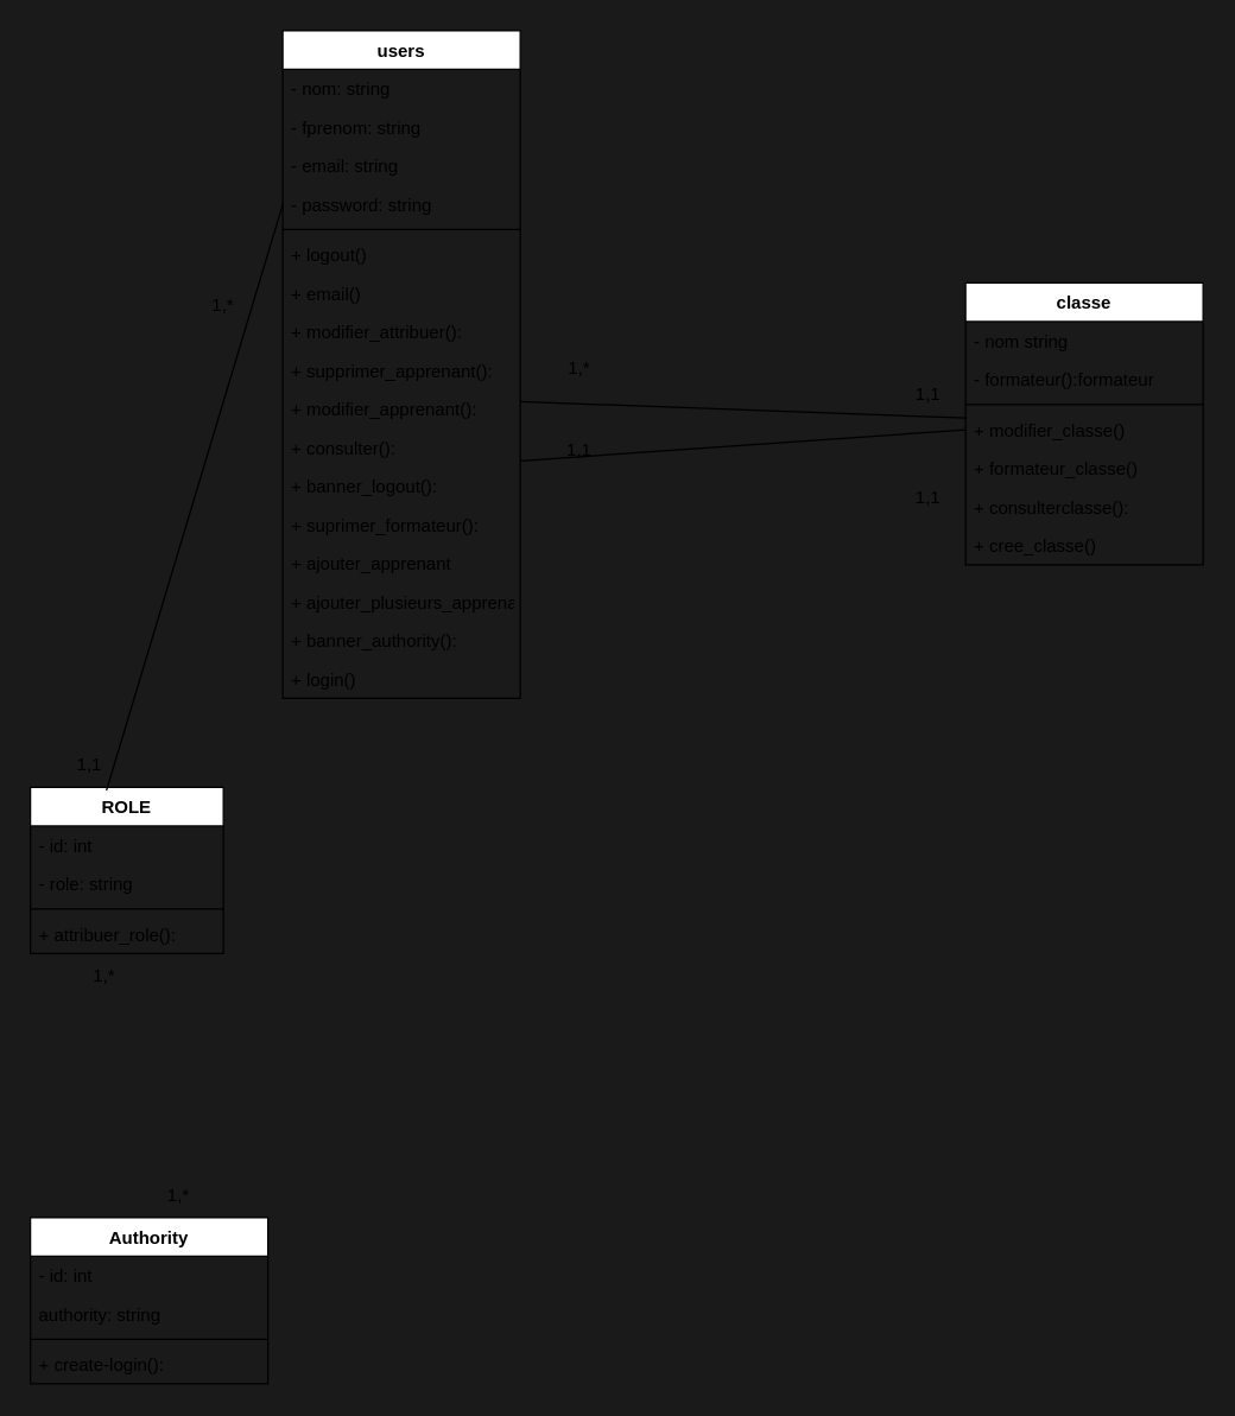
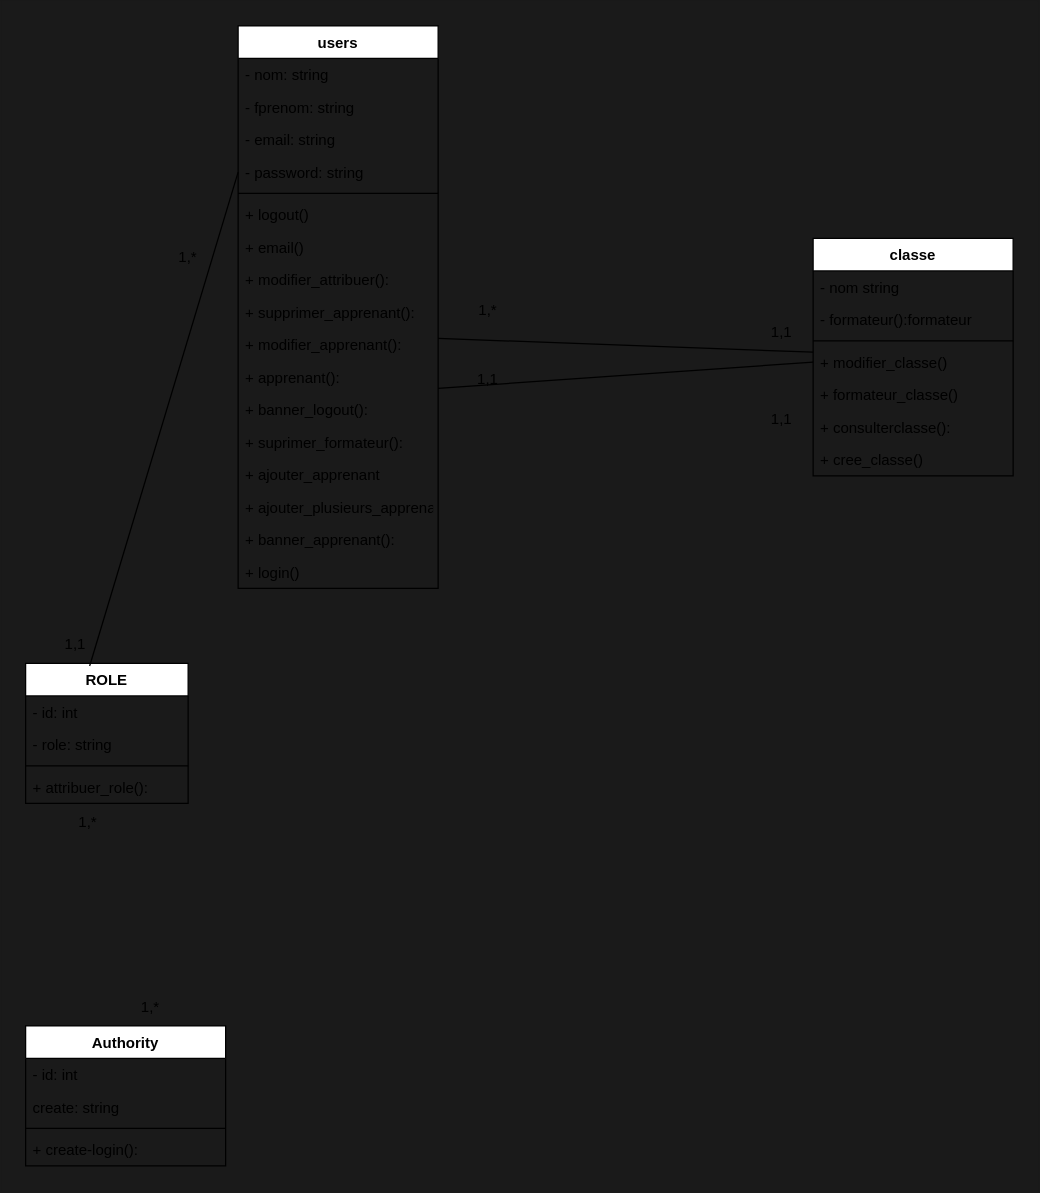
  <mxCell id="0" />
  <mxCell id="1" parent="0" />
  <mxCell id="2" value="users" style="swimlane;fontStyle=1;align=center;verticalAlign=top;childLayout=stackLayout;horizontal=1;startSize=26;horizontalStack=0;resizeParent=1;resizeParentMax=0;resizeLast=0;collapsible=1;marginBottom=0;" parent="1" vertex="1"><mxGeometry x="190" width="160" height="450" as="geometry" y="20" /></mxCell>
  <mxCell id="3" value="- nom: string" style="text;strokeColor=none;fillColor=none;align=left;verticalAlign=top;spacingLeft=4;spacingRight=4;overflow=hidden;rotatable=0;points=[[0,0.5],[1,0.5]];portConstraint=eastwest;" parent="2" vertex="1"><mxGeometry y="26" width="160" height="26" as="geometry" /></mxCell>
  <mxCell id="4" value="- fprenom: string" style="text;strokeColor=none;fillColor=none;align=left;verticalAlign=top;spacingLeft=4;spacingRight=4;overflow=hidden;rotatable=0;points=[[0,0.5],[1,0.5]];portConstraint=eastwest;" parent="2" vertex="1"><mxGeometry y="52" width="160" height="26" as="geometry" /></mxCell>
  <mxCell id="5" value="- email: string" style="text;strokeColor=none;fillColor=none;align=left;verticalAlign=top;spacingLeft=4;spacingRight=4;overflow=hidden;rotatable=0;points=[[0,0.5],[1,0.5]];portConstraint=eastwest;" parent="2" vertex="1"><mxGeometry y="78" width="160" height="26" as="geometry" /></mxCell>
  <mxCell id="6" value="- password: string" style="text;strokeColor=none;fillColor=none;align=left;verticalAlign=top;spacingLeft=4;spacingRight=4;overflow=hidden;rotatable=0;points=[[0,0.5],[1,0.5]];portConstraint=eastwest;" parent="2" vertex="1"><mxGeometry y="104" width="160" height="26" as="geometry" /></mxCell>
  <mxCell id="7" value="" style="line;strokeWidth=1;fillColor=none;align=left;verticalAlign=middle;spacingTop=-1;spacingLeft=3;spacingRight=3;rotatable=0;labelPosition=right;points=[];portConstraint=eastwest;strokeColor=inherit;" parent="2" vertex="1"><mxGeometry y="130" width="160" height="8" as="geometry" /></mxCell>
  <mxCell id="8" value="+ logout()" style="text;strokeColor=none;fillColor=none;align=left;verticalAlign=top;spacingLeft=4;spacingRight=4;overflow=hidden;rotatable=0;points=[[0,0.5],[1,0.5]];portConstraint=eastwest;" parent="2" vertex="1"><mxGeometry y="138" width="160" height="26" as="geometry" /></mxCell>
  <mxCell id="9" value="+ email()" style="text;strokeColor=none;fillColor=none;align=left;verticalAlign=top;spacingLeft=4;spacingRight=4;overflow=hidden;rotatable=0;points=[[0,0.5],[1,0.5]];portConstraint=eastwest;" parent="2" vertex="1"><mxGeometry y="164" width="160" height="26" as="geometry" /></mxCell>
  <mxCell id="10" value="+ modifier_attribuer(): " style="text;strokeColor=none;fillColor=none;align=left;verticalAlign=top;spacingLeft=4;spacingRight=4;overflow=hidden;rotatable=0;points=[[0,0.5],[1,0.5]];portConstraint=eastwest;" parent="2" vertex="1"><mxGeometry y="190" width="160" height="26" as="geometry" /></mxCell>
  <mxCell id="11" value="+ supprimer_apprenant(): " style="text;strokeColor=none;fillColor=none;align=left;verticalAlign=top;spacingLeft=4;spacingRight=4;overflow=hidden;rotatable=0;points=[[0,0.5],[1,0.5]];portConstraint=eastwest;" parent="2" vertex="1"><mxGeometry y="216" width="160" height="26" as="geometry" /></mxCell>
  <mxCell id="12" value="+ modifier_apprenant(): " style="text;strokeColor=none;fillColor=none;align=left;verticalAlign=top;spacingLeft=4;spacingRight=4;overflow=hidden;rotatable=0;points=[[0,0.5],[1,0.5]];portConstraint=eastwest;" parent="2" vertex="1"><mxGeometry y="242" width="160" height="26" as="geometry" /></mxCell>
- <mxCell id="13" value="+ consulter(): " style="text;strokeColor=none;fillColor=none;align=left;verticalAlign=top;spacingLeft=4;spacingRight=4;overflow=hidden;rotatable=0;points=[[0,0.5],[1,0.5]];portConstraint=eastwest;" parent="2" vertex="1"><mxGeometry y="268" width="160" height="26" as="geometry" /></mxCell>
+ <mxCell id="13" value="+ apprenant(): " style="text;strokeColor=none;fillColor=none;align=left;verticalAlign=top;spacingLeft=4;spacingRight=4;overflow=hidden;rotatable=0;points=[[0,0.5],[1,0.5]];portConstraint=eastwest;" parent="2" vertex="1"><mxGeometry y="268" width="160" height="26" as="geometry" /></mxCell>
  <mxCell id="14" value="+ banner_logout(): " style="text;strokeColor=none;fillColor=none;align=left;verticalAlign=top;spacingLeft=4;spacingRight=4;overflow=hidden;rotatable=0;points=[[0,0.5],[1,0.5]];portConstraint=eastwest;" parent="2" vertex="1"><mxGeometry y="294" width="160" height="26" as="geometry" /></mxCell>
  <mxCell id="15" value="+ suprimer_formateur(): " style="text;strokeColor=none;fillColor=none;align=left;verticalAlign=top;spacingLeft=4;spacingRight=4;overflow=hidden;rotatable=0;points=[[0,0.5],[1,0.5]];portConstraint=eastwest;" parent="2" vertex="1"><mxGeometry y="320" width="160" height="26" as="geometry" /></mxCell>
  <mxCell id="16" value="+ ajouter_apprenant" style="text;strokeColor=none;fillColor=none;align=left;verticalAlign=top;spacingLeft=4;spacingRight=4;overflow=hidden;rotatable=0;points=[[0,0.5],[1,0.5]];portConstraint=eastwest;" parent="2" vertex="1"><mxGeometry y="346" width="160" height="26" as="geometry" /></mxCell>
  <mxCell id="17" value="+ ajouter_plusieurs_apprenant" style="text;strokeColor=none;fillColor=none;align=left;verticalAlign=top;spacingLeft=4;spacingRight=4;overflow=hidden;rotatable=0;points=[[0,0.5],[1,0.5]];portConstraint=eastwest;" parent="2" vertex="1"><mxGeometry y="372" width="160" height="26" as="geometry" /></mxCell>
- <mxCell id="18" value="+ banner_authority(): " style="text;strokeColor=none;fillColor=none;align=left;verticalAlign=top;spacingLeft=4;spacingRight=4;overflow=hidden;rotatable=0;points=[[0,0.5],[1,0.5]];portConstraint=eastwest;" parent="2" vertex="1"><mxGeometry y="398" width="160" height="26" as="geometry" /></mxCell>
+ <mxCell id="18" value="+ banner_apprenant(): " style="text;strokeColor=none;fillColor=none;align=left;verticalAlign=top;spacingLeft=4;spacingRight=4;overflow=hidden;rotatable=0;points=[[0,0.5],[1,0.5]];portConstraint=eastwest;" parent="2" vertex="1"><mxGeometry y="398" width="160" height="26" as="geometry" /></mxCell>
  <mxCell id="19" value="+ login()" style="text;strokeColor=none;fillColor=none;align=left;verticalAlign=top;spacingLeft=4;spacingRight=4;overflow=hidden;rotatable=0;points=[[0,0.5],[1,0.5]];portConstraint=eastwest;" parent="2" vertex="1"><mxGeometry y="424" width="160" height="26" as="geometry" /></mxCell>
  <mxCell id="20" value="classe" style="swimlane;fontStyle=1;align=center;verticalAlign=top;childLayout=stackLayout;horizontal=1;startSize=26;horizontalStack=0;resizeParent=1;resizeParentMax=0;resizeLast=0;collapsible=1;marginBottom=0;" parent="1" vertex="1"><mxGeometry x="650" y="190" width="160" height="190" as="geometry" /></mxCell>
  <mxCell id="21" value="- nom string" style="text;strokeColor=none;fillColor=none;align=left;verticalAlign=top;spacingLeft=4;spacingRight=4;overflow=hidden;rotatable=0;points=[[0,0.5],[1,0.5]];portConstraint=eastwest;" parent="20" vertex="1"><mxGeometry y="26" width="160" height="26" as="geometry" /></mxCell>
  <mxCell id="22" value="- formateur():formateur" style="text;strokeColor=none;fillColor=none;align=left;verticalAlign=top;spacingLeft=4;spacingRight=4;overflow=hidden;rotatable=0;points=[[0,0.5],[1,0.5]];portConstraint=eastwest;" parent="20" vertex="1"><mxGeometry y="52" width="160" height="26" as="geometry" /></mxCell>
  <mxCell id="23" value="" style="line;strokeWidth=1;fillColor=none;align=left;verticalAlign=middle;spacingTop=-1;spacingLeft=3;spacingRight=3;rotatable=0;labelPosition=right;points=[];portConstraint=eastwest;strokeColor=inherit;" parent="20" vertex="1"><mxGeometry y="78" width="160" height="8" as="geometry" /></mxCell>
  <mxCell id="24" value="+ modifier_classe()" style="text;strokeColor=none;fillColor=none;align=left;verticalAlign=top;spacingLeft=4;spacingRight=4;overflow=hidden;rotatable=0;points=[[0,0.5],[1,0.5]];portConstraint=eastwest;" parent="20" vertex="1"><mxGeometry y="86" width="160" height="26" as="geometry" /></mxCell>
  <mxCell id="25" value="+ formateur_classe()" style="text;strokeColor=none;fillColor=none;align=left;verticalAlign=top;spacingLeft=4;spacingRight=4;overflow=hidden;rotatable=0;points=[[0,0.5],[1,0.5]];portConstraint=eastwest;" parent="20" vertex="1"><mxGeometry y="112" width="160" height="26" as="geometry" /></mxCell>
  <mxCell id="26" value="+ consulterclasse():" style="text;strokeColor=none;fillColor=none;align=left;verticalAlign=top;spacingLeft=4;spacingRight=4;overflow=hidden;rotatable=0;points=[[0,0.5],[1,0.5]];portConstraint=eastwest;" parent="20" vertex="1"><mxGeometry y="138" width="160" height="26" as="geometry" /></mxCell>
  <mxCell id="27" value="+ cree_classe()" style="text;strokeColor=none;fillColor=none;align=left;verticalAlign=top;spacingLeft=4;spacingRight=4;overflow=hidden;rotatable=0;points=[[0,0.5],[1,0.5]];portConstraint=eastwest;" parent="20" vertex="1"><mxGeometry y="164" width="160" height="26" as="geometry" /></mxCell>
  <mxCell id="28" value="Authority" style="swimlane;fontStyle=1;align=center;verticalAlign=top;childLayout=stackLayout;horizontal=1;startSize=26;horizontalStack=0;resizeParent=1;resizeParentMax=0;resizeLast=0;collapsible=1;marginBottom=0;" parent="1" vertex="1"><mxGeometry x="20" y="820" width="160" height="112" as="geometry" /></mxCell>
  <mxCell id="29" value="- id: int" style="text;strokeColor=none;fillColor=none;align=left;verticalAlign=top;spacingLeft=4;spacingRight=4;overflow=hidden;rotatable=0;points=[[0,0.5],[1,0.5]];portConstraint=eastwest;" parent="28" vertex="1"><mxGeometry y="26" width="160" height="26" as="geometry" /></mxCell>
- <mxCell id="30" value="authority: string" style="text;strokeColor=none;fillColor=none;align=left;verticalAlign=top;spacingLeft=4;spacingRight=4;overflow=hidden;rotatable=0;points=[[0,0.5],[1,0.5]];portConstraint=eastwest;" parent="28" vertex="1"><mxGeometry y="52" width="160" height="26" as="geometry" /></mxCell>
+ <mxCell id="30" value="create: string" style="text;strokeColor=none;fillColor=none;align=left;verticalAlign=top;spacingLeft=4;spacingRight=4;overflow=hidden;rotatable=0;points=[[0,0.5],[1,0.5]];portConstraint=eastwest;" parent="28" vertex="1"><mxGeometry y="52" width="160" height="26" as="geometry" /></mxCell>
  <mxCell id="31" value="" style="line;strokeWidth=1;fillColor=none;align=left;verticalAlign=middle;spacingTop=-1;spacingLeft=3;spacingRight=3;rotatable=0;labelPosition=right;points=[];portConstraint=eastwest;strokeColor=inherit;" parent="28" vertex="1"><mxGeometry y="78" width="160" height="8" as="geometry" /></mxCell>
  <mxCell id="32" value="+ create-login():" style="text;strokeColor=none;fillColor=none;align=left;verticalAlign=top;spacingLeft=4;spacingRight=4;overflow=hidden;rotatable=0;points=[[0,0.5],[1,0.5]];portConstraint=eastwest;" parent="28" vertex="1"><mxGeometry y="86" width="160" height="26" as="geometry" /></mxCell>
  <mxCell id="33" value="ROLE" style="swimlane;fontStyle=1;align=center;verticalAlign=top;childLayout=stackLayout;horizontal=1;startSize=26;horizontalStack=0;resizeParent=1;resizeParentMax=0;resizeLast=0;collapsible=1;marginBottom=0;" parent="1" vertex="1"><mxGeometry x="20" y="530" width="130" height="112" as="geometry" /></mxCell>
  <mxCell id="34" value="- id: int" style="text;strokeColor=none;fillColor=none;align=left;verticalAlign=top;spacingLeft=4;spacingRight=4;overflow=hidden;rotatable=0;points=[[0,0.5],[1,0.5]];portConstraint=eastwest;" parent="33" vertex="1"><mxGeometry y="26" width="130" height="26" as="geometry" /></mxCell>
  <mxCell id="35" value="- role: string" style="text;strokeColor=none;fillColor=none;align=left;verticalAlign=top;spacingLeft=4;spacingRight=4;overflow=hidden;rotatable=0;points=[[0,0.5],[1,0.5]];portConstraint=eastwest;" parent="33" vertex="1"><mxGeometry y="52" width="130" height="26" as="geometry" /></mxCell>
  <mxCell id="36" value="" style="line;strokeWidth=1;fillColor=none;align=left;verticalAlign=middle;spacingTop=-1;spacingLeft=3;spacingRight=3;rotatable=0;labelPosition=right;points=[];portConstraint=eastwest;strokeColor=inherit;" parent="33" vertex="1"><mxGeometry y="78" width="130" height="8" as="geometry" /></mxCell>
  <mxCell id="37" value="+ attribuer_role(): " style="text;strokeColor=none;fillColor=none;align=left;verticalAlign=top;spacingLeft=4;spacingRight=4;overflow=hidden;rotatable=0;points=[[0,0.5],[1,0.5]];portConstraint=eastwest;" parent="33" vertex="1"><mxGeometry y="86" width="130" height="26" as="geometry" /></mxCell>
  <mxCell id="38" value="" style="endArrow=none;html=1;entryX=0.394;entryY=0.019;entryDx=0;entryDy=0;entryPerimeter=0;exitX=0;exitY=0.5;exitDx=0;exitDy=0;" parent="1" target="33" edge="1"><mxGeometry width="50" height="50" relative="1" as="geometry"><mxPoint x="190" y="137" as="sourcePoint" /><mxPoint x="420" y="500" as="targetPoint" /></mxGeometry></mxCell>
  <mxCell id="39" value="1,1" style="text;html=1;strokeColor=none;fillColor=none;align=center;verticalAlign=middle;whiteSpace=wrap;rounded=0;" parent="1" vertex="1"><mxGeometry x="30" y="500" width="60" height="30" as="geometry" /></mxCell>
  <mxCell id="40" value="" style="endArrow=none;html=1;entryX=0;entryY=0.5;entryDx=0;entryDy=0;" parent="1" edge="1"><mxGeometry width="50" height="50" relative="1" as="geometry"><mxPoint x="350" y="270" as="sourcePoint" /><mxPoint x="650" y="281" as="targetPoint" /></mxGeometry></mxCell>
  <mxCell id="41" value="1,1" style="text;html=1;strokeColor=none;fillColor=none;align=center;verticalAlign=middle;whiteSpace=wrap;rounded=0;" parent="1" vertex="1"><mxGeometry x="600" y="250" width="50" height="30" as="geometry" /></mxCell>
  <mxCell id="42" value="1,*" style="text;html=1;strokeColor=none;fillColor=none;align=center;verticalAlign=middle;whiteSpace=wrap;rounded=0;" parent="1" vertex="1"><mxGeometry x="360" y="233" width="60" height="30" as="geometry" /></mxCell>
  <mxCell id="43" value="1,1" style="text;html=1;strokeColor=none;fillColor=none;align=center;verticalAlign=middle;whiteSpace=wrap;rounded=0;" parent="1" vertex="1"><mxGeometry x="360" y="288" width="60" height="30" as="geometry" /></mxCell>
  <mxCell id="44" value="" style="endArrow=none;html=1;entryX=0;entryY=0.5;entryDx=0;entryDy=0;" parent="1" target="24" edge="1"><mxGeometry width="50" height="50" relative="1" as="geometry"><mxPoint x="350" y="310" as="sourcePoint" /><mxPoint x="530" y="160" as="targetPoint" /></mxGeometry></mxCell>
  <mxCell id="45" value="1,1" style="text;html=1;strokeColor=none;fillColor=none;align=center;verticalAlign=middle;whiteSpace=wrap;rounded=0;" parent="1" vertex="1"><mxGeometry x="595" y="320" width="60" height="30" as="geometry" /></mxCell>
  <mxCell id="46" value="1,*" style="text;html=1;strokeColor=none;fillColor=none;align=center;verticalAlign=middle;whiteSpace=wrap;rounded=0;" parent="1" vertex="1"><mxGeometry x="120" y="190" width="60" height="30" as="geometry" /></mxCell>
  <mxCell id="47" value="1,*" style="text;html=1;strokeColor=none;fillColor=none;align=center;verticalAlign=middle;whiteSpace=wrap;rounded=0;" parent="1" vertex="1"><mxGeometry x="90" y="790" width="60" height="30" as="geometry" /></mxCell>
  <mxCell id="48" value="1,*" style="text;html=1;strokeColor=none;fillColor=none;align=center;verticalAlign=middle;whiteSpace=wrap;rounded=0;" parent="1" vertex="1"><mxGeometry x="40" y="642" width="60" height="30" as="geometry" /></mxCell>
